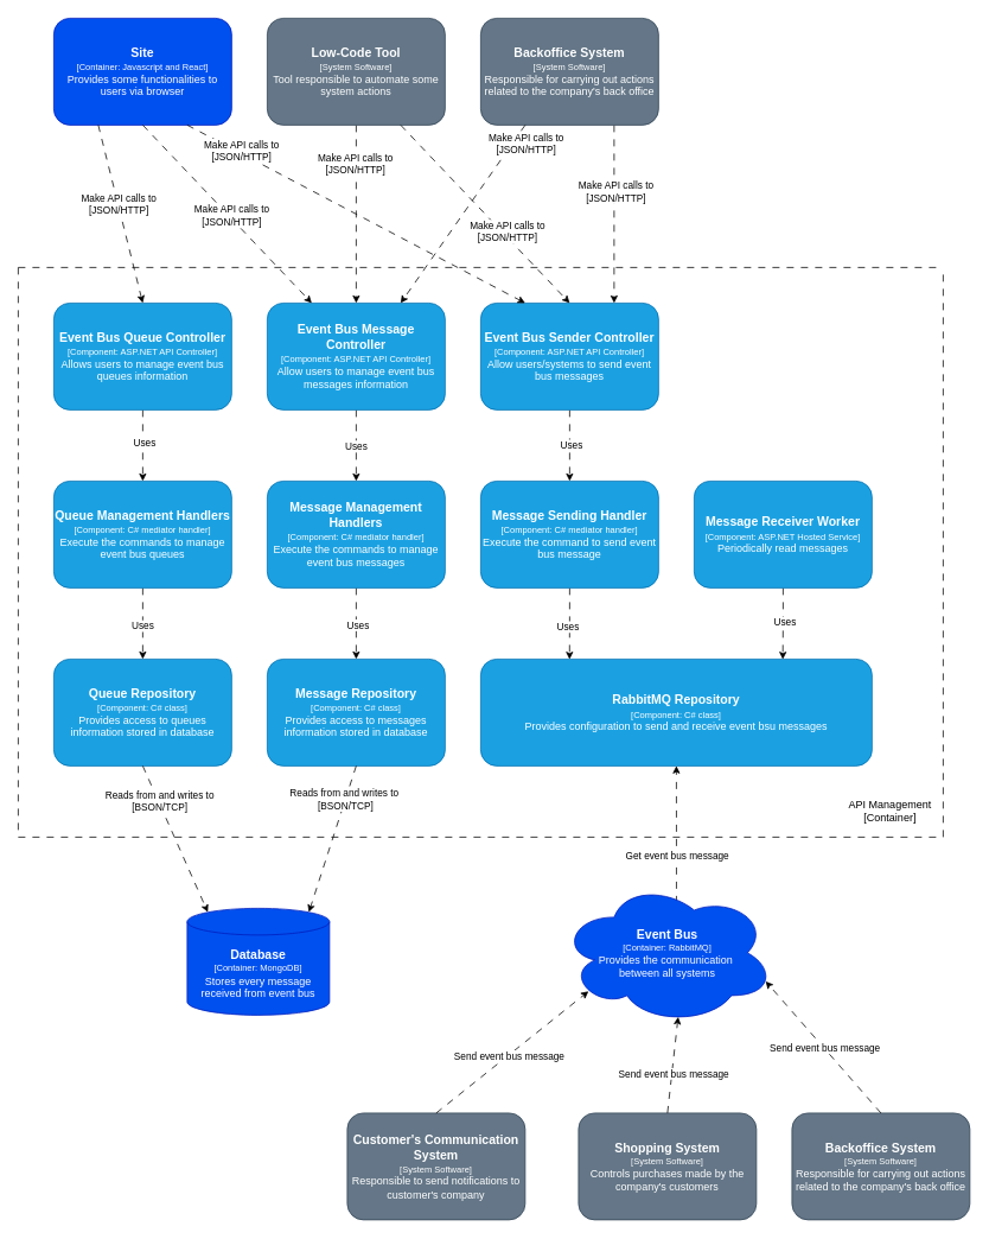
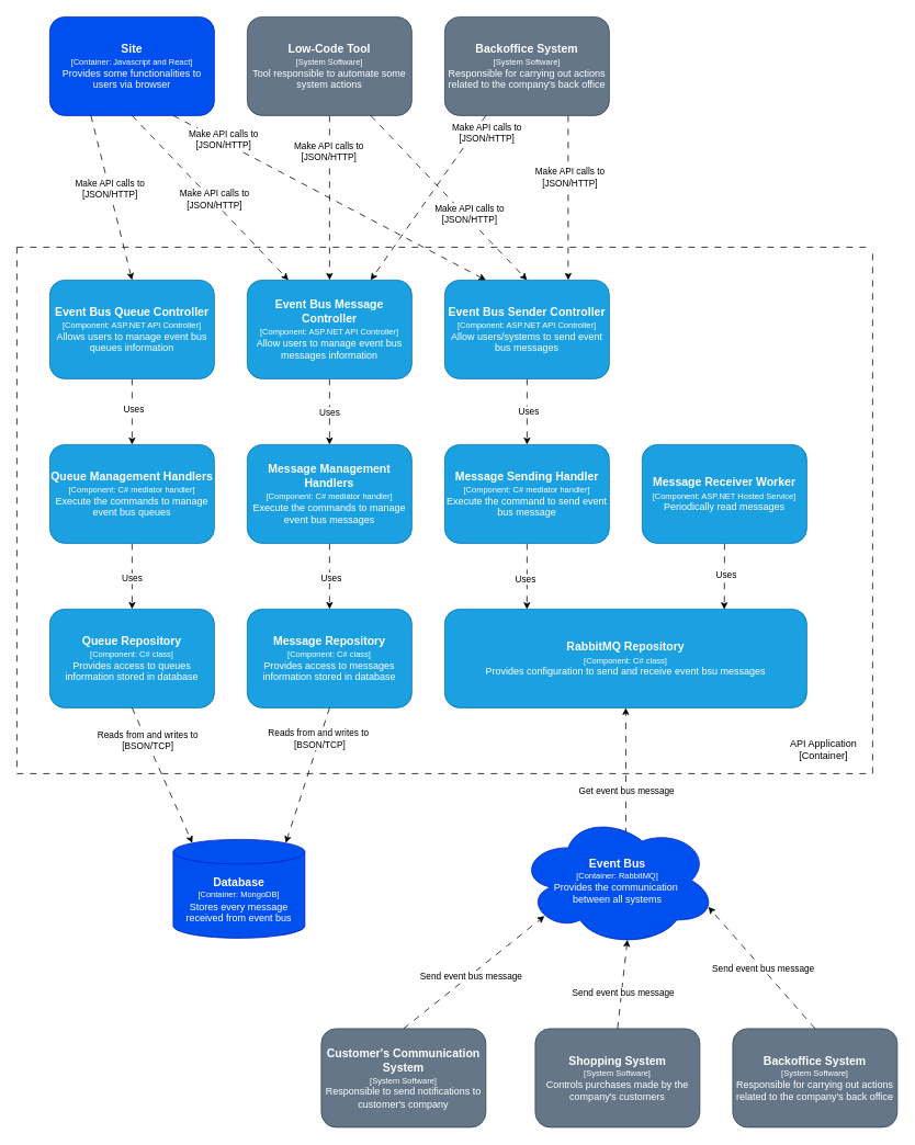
  <mxCell id="0" />
  <mxCell id="1" parent="0" />
  <mxCell id="2" value="" style="swimlane;startSize=0;dashed=1;dashPattern=8 8;" vertex="1" parent="1"><mxGeometry x="20" y="300" width="1040" height="640" as="geometry" /></mxCell>
  <mxCell id="3" style="edgeStyle=orthogonalEdgeStyle;rounded=0;orthogonalLoop=1;jettySize=auto;html=1;exitX=0.5;exitY=1;exitDx=0;exitDy=0;entryX=0.5;entryY=0;entryDx=0;entryDy=0;dashed=1;dashPattern=8 8;" edge="1" parent="2" source="5" target="14"><mxGeometry relative="1" as="geometry" /></mxCell>
  <mxCell id="4" value="Uses" style="edgeLabel;html=1;align=center;verticalAlign=middle;resizable=0;points=[];" vertex="1" connectable="0" parent="3"><mxGeometry x="-0.09" y="1" relative="1" as="geometry"><mxPoint as="offset" /></mxGeometry></mxCell>
  <mxCell id="5" value="&lt;b&gt;&lt;font style=&quot;font-size: 14px;&quot;&gt;Event Bus Queue Controller&lt;/font&gt;&lt;/b&gt;&lt;div&gt;&lt;font style=&quot;font-size: 10px;&quot;&gt;[Component: ASP.NET API Controller]&lt;/font&gt;&lt;/div&gt;&lt;div&gt;Allows users to manage event bus queues information&lt;/div&gt;" style="rounded=1;whiteSpace=wrap;html=1;fillColor=#1ba1e2;fontColor=#ffffff;strokeColor=#006EAF;" vertex="1" parent="2"><mxGeometry x="40" y="40" width="200" height="120" as="geometry" /></mxCell>
  <mxCell id="6" style="edgeStyle=orthogonalEdgeStyle;rounded=0;orthogonalLoop=1;jettySize=auto;html=1;exitX=0.5;exitY=1;exitDx=0;exitDy=0;entryX=0.5;entryY=0;entryDx=0;entryDy=0;dashed=1;dashPattern=8 8;" edge="1" parent="2" source="8" target="17"><mxGeometry relative="1" as="geometry" /></mxCell>
  <mxCell id="7" value="Uses" style="edgeLabel;html=1;align=center;verticalAlign=middle;resizable=0;points=[];" vertex="1" connectable="0" parent="6"><mxGeometry x="0.005" y="-1" relative="1" as="geometry"><mxPoint as="offset" /></mxGeometry></mxCell>
  <mxCell id="8" value="&lt;font style=&quot;font-size: 14px;&quot;&gt;&lt;b&gt;Event Bus Message Controller&lt;/b&gt;&lt;/font&gt;&lt;div&gt;&lt;font style=&quot;font-size: 10px;&quot;&gt;[Component: ASP.NET API Controller]&lt;/font&gt;&lt;br&gt;&lt;/div&gt;&lt;div&gt;Allow users to manage event bus messages information&lt;/div&gt;" style="rounded=1;whiteSpace=wrap;html=1;fillColor=#1ba1e2;fontColor=#ffffff;strokeColor=#006EAF;" vertex="1" parent="2"><mxGeometry x="280" y="40" width="200" height="120" as="geometry" /></mxCell>
  <mxCell id="9" style="edgeStyle=orthogonalEdgeStyle;rounded=0;orthogonalLoop=1;jettySize=auto;html=1;exitX=0.5;exitY=1;exitDx=0;exitDy=0;entryX=0.5;entryY=0;entryDx=0;entryDy=0;dashed=1;dashPattern=8 8;" edge="1" parent="2" source="11" target="20"><mxGeometry relative="1" as="geometry" /></mxCell>
  <mxCell id="10" value="Uses" style="edgeLabel;html=1;align=center;verticalAlign=middle;resizable=0;points=[];" vertex="1" connectable="0" parent="9"><mxGeometry x="-0.019" y="1" relative="1" as="geometry"><mxPoint as="offset" /></mxGeometry></mxCell>
  <mxCell id="11" value="&lt;b&gt;&lt;font style=&quot;font-size: 14px;&quot;&gt;Event Bus Sender Controller&lt;/font&gt;&lt;/b&gt;&lt;div&gt;&lt;font style=&quot;font-size: 10px;&quot;&gt;[Component: ASP.NET API Controller]&lt;/font&gt;&lt;br&gt;&lt;/div&gt;&lt;div&gt;Allow users/systems to send event bus messages&lt;/div&gt;" style="rounded=1;whiteSpace=wrap;html=1;fillColor=#1ba1e2;fontColor=#ffffff;strokeColor=#006EAF;" vertex="1" parent="2"><mxGeometry x="520" y="40" width="200" height="120" as="geometry" /></mxCell>
  <mxCell id="12" style="edgeStyle=orthogonalEdgeStyle;rounded=0;orthogonalLoop=1;jettySize=auto;html=1;exitX=0.5;exitY=1;exitDx=0;exitDy=0;entryX=0.5;entryY=0;entryDx=0;entryDy=0;dashed=1;dashPattern=8 8;" edge="1" parent="2" source="14" target="21"><mxGeometry relative="1" as="geometry" /></mxCell>
  <mxCell id="13" value="Uses" style="edgeLabel;html=1;align=center;verticalAlign=middle;resizable=0;points=[];" vertex="1" connectable="0" parent="12"><mxGeometry x="0.052" y="-1" relative="1" as="geometry"><mxPoint as="offset" /></mxGeometry></mxCell>
  <mxCell id="14" value="&lt;b&gt;&lt;font style=&quot;font-size: 14px;&quot;&gt;Queue Management Handlers&lt;/font&gt;&lt;/b&gt;&lt;div&gt;&lt;font style=&quot;font-size: 10px;&quot;&gt;[Component: C# mediator handler]&lt;/font&gt;&lt;/div&gt;&lt;div&gt;Execute the commands to manage event bus queues&lt;/div&gt;" style="rounded=1;whiteSpace=wrap;html=1;fillColor=#1ba1e2;fontColor=#ffffff;strokeColor=#006EAF;" vertex="1" parent="2"><mxGeometry x="40" y="240" width="200" height="120" as="geometry" /></mxCell>
  <mxCell id="15" style="edgeStyle=orthogonalEdgeStyle;rounded=0;orthogonalLoop=1;jettySize=auto;html=1;exitX=0.5;exitY=1;exitDx=0;exitDy=0;entryX=0.5;entryY=0;entryDx=0;entryDy=0;dashed=1;dashPattern=8 8;" edge="1" parent="2" source="17" target="22"><mxGeometry relative="1" as="geometry" /></mxCell>
  <mxCell id="16" value="Uses" style="edgeLabel;html=1;align=center;verticalAlign=middle;resizable=0;points=[];" vertex="1" connectable="0" parent="15"><mxGeometry x="0.029" y="1" relative="1" as="geometry"><mxPoint as="offset" /></mxGeometry></mxCell>
  <mxCell id="17" value="&lt;b&gt;&lt;font style=&quot;font-size: 14px;&quot;&gt;Message Management Handlers&lt;/font&gt;&lt;/b&gt;&lt;div&gt;&lt;font style=&quot;font-size: 10px;&quot;&gt;[Component: C# mediator handler]&lt;/font&gt;&lt;br&gt;&lt;/div&gt;&lt;div&gt;Execute the commands to manage event bus messages&lt;/div&gt;" style="rounded=1;whiteSpace=wrap;html=1;fillColor=#1ba1e2;fontColor=#ffffff;strokeColor=#006EAF;" vertex="1" parent="2"><mxGeometry x="280" y="240" width="200" height="120" as="geometry" /></mxCell>
  <mxCell id="18" style="edgeStyle=orthogonalEdgeStyle;rounded=0;orthogonalLoop=1;jettySize=auto;html=1;exitX=0.5;exitY=1;exitDx=0;exitDy=0;entryX=0.227;entryY=0.002;entryDx=0;entryDy=0;entryPerimeter=0;dashed=1;dashPattern=8 8;" edge="1" parent="2" source="20" target="23"><mxGeometry relative="1" as="geometry" /></mxCell>
  <mxCell id="19" value="Uses" style="edgeLabel;html=1;align=center;verticalAlign=middle;resizable=0;points=[];" vertex="1" connectable="0" parent="18"><mxGeometry x="0.095" y="-2" relative="1" as="geometry"><mxPoint as="offset" /></mxGeometry></mxCell>
  <mxCell id="20" value="&lt;b&gt;&lt;font style=&quot;font-size: 14px;&quot;&gt;Message Sending Handler&lt;/font&gt;&lt;/b&gt;&lt;div&gt;&lt;font style=&quot;font-size: 10px;&quot;&gt;[Component: C# mediator handler]&lt;/font&gt;&lt;br&gt;&lt;/div&gt;&lt;div&gt;Execute the command to send event bus message&lt;/div&gt;" style="rounded=1;whiteSpace=wrap;html=1;fillColor=#1ba1e2;fontColor=#ffffff;strokeColor=#006EAF;" vertex="1" parent="2"><mxGeometry x="520" y="240" width="200" height="120" as="geometry" /></mxCell>
  <mxCell id="21" value="&lt;b&gt;&lt;font style=&quot;font-size: 14px;&quot;&gt;Queue Repository&lt;/font&gt;&lt;/b&gt;&lt;div&gt;&lt;font style=&quot;font-size: 10px;&quot;&gt;[Component: C# class]&lt;/font&gt;&lt;/div&gt;&lt;div&gt;Provides access to queues information stored in database&lt;/div&gt;" style="rounded=1;whiteSpace=wrap;html=1;fillColor=#1ba1e2;fontColor=#ffffff;strokeColor=#006EAF;" vertex="1" parent="2"><mxGeometry x="40" y="440" width="200" height="120" as="geometry" /></mxCell>
  <mxCell id="22" value="&lt;b&gt;&lt;font style=&quot;font-size: 14px;&quot;&gt;Message Repository&lt;/font&gt;&lt;/b&gt;&lt;div&gt;&lt;font style=&quot;font-size: 10px;&quot;&gt;[Component: C# class]&lt;/font&gt;&lt;/div&gt;&lt;div&gt;Provides access to messages information stored in database&lt;/div&gt;" style="rounded=1;whiteSpace=wrap;html=1;fillColor=#1ba1e2;fontColor=#ffffff;strokeColor=#006EAF;" vertex="1" parent="2"><mxGeometry x="280" y="440" width="200" height="120" as="geometry" /></mxCell>
  <mxCell id="23" value="&lt;font style=&quot;font-size: 14px;&quot;&gt;&lt;b&gt;RabbitMQ Repository&lt;/b&gt;&lt;/font&gt;&lt;div&gt;&lt;font style=&quot;font-size: 10px;&quot;&gt;[Component: C# class]&lt;/font&gt;&lt;/div&gt;&lt;div&gt;Provides configuration to send and receive event bsu messages&lt;/div&gt;" style="rounded=1;whiteSpace=wrap;html=1;fillColor=#1ba1e2;fontColor=#ffffff;strokeColor=#006EAF;" vertex="1" parent="2"><mxGeometry x="520" y="440" width="440" height="120" as="geometry" /></mxCell>
  <mxCell id="24" style="edgeStyle=orthogonalEdgeStyle;rounded=0;orthogonalLoop=1;jettySize=auto;html=1;exitX=0.5;exitY=1;exitDx=0;exitDy=0;entryX=0.772;entryY=0.002;entryDx=0;entryDy=0;entryPerimeter=0;dashed=1;dashPattern=8 8;" edge="1" parent="2" source="26" target="23"><mxGeometry relative="1" as="geometry" /></mxCell>
  <mxCell id="25" value="Uses" style="edgeLabel;html=1;align=center;verticalAlign=middle;resizable=0;points=[];" vertex="1" connectable="0" parent="24"><mxGeometry x="-0.049" y="1" relative="1" as="geometry"><mxPoint as="offset" /></mxGeometry></mxCell>
  <mxCell id="26" value="&lt;b&gt;&lt;font style=&quot;font-size: 14px;&quot;&gt;Message Receiver Worker&lt;/font&gt;&lt;/b&gt;&lt;div&gt;&lt;font style=&quot;font-size: 10px;&quot;&gt;[Component: ASP.NET Hosted Service]&lt;/font&gt;&lt;/div&gt;&lt;div&gt;Periodically read messages&lt;/div&gt;" style="rounded=1;whiteSpace=wrap;html=1;fillColor=#1ba1e2;fontColor=#ffffff;strokeColor=#006EAF;" vertex="1" parent="2"><mxGeometry x="760" y="240" width="200" height="120" as="geometry" /></mxCell>
- <mxCell id="27" value="API Management&lt;div&gt;[Container]&lt;/div&gt;" style="text;html=1;align=center;verticalAlign=middle;resizable=0;points=[];autosize=1;strokeColor=none;fillColor=none;" vertex="1" parent="2"><mxGeometry x="930" y="591" width="100" height="40" as="geometry" /></mxCell>
+ <mxCell id="27" value="API Application&lt;div&gt;[Container]&lt;/div&gt;" style="text;html=1;align=center;verticalAlign=middle;resizable=0;points=[];autosize=1;strokeColor=none;fillColor=none;" vertex="1" parent="2"><mxGeometry x="930" y="591" width="100" height="40" as="geometry" /></mxCell>
  <mxCell id="28" value="&lt;b&gt;&lt;font style=&quot;font-size: 14px;&quot;&gt;Database&lt;/font&gt;&lt;/b&gt;&lt;div&gt;&lt;font style=&quot;font-size: 10px;&quot;&gt;[Container: MongoDB]&lt;/font&gt;&lt;/div&gt;&lt;div&gt;Stores every message received from event bus&lt;/div&gt;" style="shape=cylinder3;whiteSpace=wrap;html=1;boundedLbl=1;backgroundOutline=1;size=15;fillColor=#0050ef;fontColor=#ffffff;strokeColor=#001DBC;" vertex="1" parent="1"><mxGeometry x="210" y="1020" width="160" height="120" as="geometry" /></mxCell>
  <mxCell id="29" value="&lt;b&gt;&lt;font style=&quot;font-size: 14px;&quot;&gt;Site&lt;/font&gt;&lt;/b&gt;&lt;div&gt;&lt;font style=&quot;font-size: 10px;&quot;&gt;[Container: Javascript and React]&lt;/font&gt;&lt;/div&gt;&lt;div&gt;Provides some functionalities to users via browser&lt;/div&gt;" style="rounded=1;whiteSpace=wrap;html=1;fillColor=#0050ef;fontColor=#ffffff;strokeColor=#001DBC;" vertex="1" parent="1"><mxGeometry x="60" y="20" width="200" height="120" as="geometry" /></mxCell>
  <mxCell id="30" style="edgeStyle=orthogonalEdgeStyle;rounded=0;orthogonalLoop=1;jettySize=auto;html=1;exitX=0.542;exitY=0.25;exitDx=0;exitDy=0;exitPerimeter=0;entryX=0.5;entryY=1;entryDx=0;entryDy=0;dashed=1;dashPattern=8 8;" edge="1" parent="1" source="32" target="23"><mxGeometry relative="1" as="geometry" /></mxCell>
  <mxCell id="31" value="Get event bus message" style="edgeLabel;html=1;align=center;verticalAlign=middle;resizable=0;points=[];" vertex="1" connectable="0" parent="30"><mxGeometry x="-0.224" y="-2" relative="1" as="geometry"><mxPoint x="-2" y="-4" as="offset" /></mxGeometry></mxCell>
  <mxCell id="32" value="&lt;b&gt;&lt;font style=&quot;font-size: 14px;&quot;&gt;Event Bus&lt;/font&gt;&lt;/b&gt;&lt;div&gt;&lt;font style=&quot;font-size: 10px;&quot;&gt;[Container: RabbitMQ]&lt;/font&gt;&lt;/div&gt;&lt;div&gt;Provides the communication&amp;nbsp;&lt;/div&gt;&lt;div&gt;between all systems&lt;/div&gt;" style="ellipse;shape=cloud;whiteSpace=wrap;html=1;fillColor=#0050ef;fontColor=#ffffff;strokeColor=#001DBC;" vertex="1" parent="1"><mxGeometry x="630" y="990" width="240" height="160" as="geometry" /></mxCell>
  <mxCell id="33" value="&lt;b&gt;&lt;font style=&quot;font-size: 14px;&quot;&gt;Shopping System&lt;/font&gt;&lt;/b&gt;&lt;div&gt;&lt;font style=&quot;font-size: 10px;&quot;&gt;[System Software]&lt;/font&gt;&lt;/div&gt;&lt;div&gt;Controls purchases made by the company's customers&lt;/div&gt;" style="rounded=1;whiteSpace=wrap;html=1;fillColor=#647687;fontColor=#ffffff;strokeColor=#314354;" vertex="1" parent="1"><mxGeometry x="650" y="1250" width="200" height="120" as="geometry" /></mxCell>
  <mxCell id="34" style="edgeStyle=orthogonalEdgeStyle;rounded=0;orthogonalLoop=1;jettySize=auto;html=1;exitX=0.5;exitY=1;exitDx=0;exitDy=0;entryX=0.5;entryY=0;entryDx=0;entryDy=0;dashed=1;dashPattern=8 8;" edge="1" parent="1" source="36" target="8"><mxGeometry relative="1" as="geometry" /></mxCell>
  <mxCell id="35" value="Make API calls to&lt;div&gt;[JSON/HTTP]&lt;/div&gt;" style="edgeLabel;html=1;align=center;verticalAlign=middle;resizable=0;points=[];" vertex="1" connectable="0" parent="34"><mxGeometry x="-0.57" y="-2" relative="1" as="geometry"><mxPoint as="offset" /></mxGeometry></mxCell>
  <mxCell id="36" value="&lt;font style=&quot;font-size: 14px;&quot;&gt;&lt;b&gt;Low-Code Tool&lt;/b&gt;&lt;/font&gt;&lt;div&gt;&lt;div&gt;&lt;font style=&quot;font-size: 10px;&quot;&gt;[System Software]&lt;/font&gt;&lt;/div&gt;&lt;div&gt;Tool responsible to automate some system actions&lt;/div&gt;&lt;/div&gt;" style="rounded=1;whiteSpace=wrap;html=1;fillColor=#647687;fontColor=#ffffff;strokeColor=#314354;" vertex="1" parent="1"><mxGeometry x="300" y="20" width="200" height="120" as="geometry" /></mxCell>
  <mxCell id="37" value="&lt;font style=&quot;font-size: 14px;&quot;&gt;&lt;b&gt;Backoffice System&lt;/b&gt;&lt;/font&gt;&lt;div&gt;&lt;font style=&quot;font-size: 10px;&quot;&gt;[System Software]&lt;/font&gt;&lt;/div&gt;&lt;div&gt;Responsible for carrying out actions related to the company's back office&lt;/div&gt;" style="rounded=1;whiteSpace=wrap;html=1;fillColor=#647687;fontColor=#ffffff;strokeColor=#314354;" vertex="1" parent="1"><mxGeometry x="890" y="1250" width="200" height="120" as="geometry" /></mxCell>
  <mxCell id="38" value="&lt;font style=&quot;font-size: 14px;&quot;&gt;&lt;b&gt;Customer's Communication System&lt;/b&gt;&lt;/font&gt;&lt;div&gt;&lt;div&gt;&lt;font style=&quot;font-size: 10px;&quot;&gt;[System Software]&lt;/font&gt;&lt;/div&gt;&lt;div&gt;Responsible to send notifications to customer's company&lt;/div&gt;&lt;/div&gt;" style="rounded=1;whiteSpace=wrap;html=1;fillColor=#647687;fontColor=#ffffff;strokeColor=#314354;" vertex="1" parent="1"><mxGeometry x="390" y="1250" width="200" height="120" as="geometry" /></mxCell>
  <mxCell id="39" value="" style="endArrow=classic;html=1;rounded=0;exitX=0.5;exitY=1;exitDx=0;exitDy=0;entryX=0.145;entryY=0;entryDx=0;entryDy=4.35;entryPerimeter=0;dashed=1;dashPattern=8 8;" edge="1" parent="1" source="21" target="28"><mxGeometry relative="1" as="geometry"><mxPoint x="610" y="980" as="sourcePoint" /><mxPoint x="710" y="980" as="targetPoint" /></mxGeometry></mxCell>
  <mxCell id="40" value="Reads from and writes to&lt;div&gt;[BSON/TCP]&lt;/div&gt;" style="edgeLabel;html=1;align=center;verticalAlign=middle;resizable=0;points=[];" vertex="1" connectable="0" parent="39"><mxGeometry x="-0.507" y="1" relative="1" as="geometry"><mxPoint as="offset" /></mxGeometry></mxCell>
  <mxCell id="41" value="" style="endArrow=classic;html=1;rounded=0;exitX=0.5;exitY=1;exitDx=0;exitDy=0;entryX=0.855;entryY=0;entryDx=0;entryDy=4.35;entryPerimeter=0;dashed=1;dashPattern=8 8;" edge="1" parent="1" source="22" target="28"><mxGeometry relative="1" as="geometry"><mxPoint x="610" y="700" as="sourcePoint" /><mxPoint x="710" y="700" as="targetPoint" /></mxGeometry></mxCell>
  <mxCell id="42" value="Reads from and writes to&amp;nbsp;&lt;div&gt;[BSON/TCP]&lt;/div&gt;" style="edgeLabel;html=1;align=center;verticalAlign=middle;resizable=0;points=[];" vertex="1" connectable="0" parent="41"><mxGeometry x="-0.547" relative="1" as="geometry"><mxPoint as="offset" /></mxGeometry></mxCell>
  <mxCell id="43" style="edgeStyle=orthogonalEdgeStyle;rounded=0;orthogonalLoop=1;jettySize=auto;html=1;exitX=0.75;exitY=1;exitDx=0;exitDy=0;entryX=0.75;entryY=0;entryDx=0;entryDy=0;dashed=1;dashPattern=8 8;" edge="1" parent="1" source="45" target="11"><mxGeometry relative="1" as="geometry" /></mxCell>
  <mxCell id="44" value="Make API calls to&lt;div&gt;[JSON/HTTP]&lt;/div&gt;" style="edgeLabel;html=1;align=center;verticalAlign=middle;resizable=0;points=[];" vertex="1" connectable="0" parent="43"><mxGeometry x="-0.265" y="1" relative="1" as="geometry"><mxPoint as="offset" /></mxGeometry></mxCell>
  <mxCell id="45" value="&lt;font style=&quot;font-size: 14px;&quot;&gt;&lt;b&gt;Backoffice System&lt;/b&gt;&lt;/font&gt;&lt;div&gt;&lt;font style=&quot;font-size: 10px;&quot;&gt;[System Software]&lt;/font&gt;&lt;/div&gt;&lt;div&gt;Responsible for carrying out actions related to the company's back office&lt;/div&gt;" style="rounded=1;whiteSpace=wrap;html=1;fillColor=#647687;fontColor=#ffffff;strokeColor=#314354;" vertex="1" parent="1"><mxGeometry x="540" y="20" width="200" height="120" as="geometry" /></mxCell>
  <mxCell id="46" value="" style="endArrow=classic;html=1;rounded=0;exitX=0.5;exitY=1;exitDx=0;exitDy=0;entryX=0.25;entryY=0;entryDx=0;entryDy=0;dashed=1;dashPattern=8 8;" edge="1" parent="1" source="29" target="8"><mxGeometry relative="1" as="geometry"><mxPoint x="610" y="360" as="sourcePoint" /><mxPoint x="710" y="360" as="targetPoint" /></mxGeometry></mxCell>
  <mxCell id="47" value="Make API calls to&lt;div&gt;[JSON/HTTP]&lt;/div&gt;" style="edgeLabel;html=1;align=center;verticalAlign=middle;resizable=0;points=[];" vertex="1" connectable="0" parent="46"><mxGeometry x="0.04" y="1" relative="1" as="geometry"><mxPoint y="-1" as="offset" /></mxGeometry></mxCell>
  <mxCell id="48" value="" style="endArrow=classic;html=1;rounded=0;exitX=0.75;exitY=1;exitDx=0;exitDy=0;entryX=0.25;entryY=0;entryDx=0;entryDy=0;dashed=1;dashPattern=8 8;" edge="1" parent="1" source="29" target="11"><mxGeometry relative="1" as="geometry"><mxPoint x="610" y="360" as="sourcePoint" /><mxPoint x="710" y="360" as="targetPoint" /></mxGeometry></mxCell>
  <mxCell id="49" value="Make API calls to&lt;div&gt;[JSON/HTTP]&lt;/div&gt;" style="edgeLabel;html=1;align=center;verticalAlign=middle;resizable=0;points=[];" vertex="1" connectable="0" parent="48"><mxGeometry x="-0.686" y="3" relative="1" as="geometry"><mxPoint as="offset" /></mxGeometry></mxCell>
  <mxCell id="50" value="" style="endArrow=classic;html=1;rounded=0;exitX=0.25;exitY=1;exitDx=0;exitDy=0;entryX=0.5;entryY=0;entryDx=0;entryDy=0;dashed=1;dashPattern=8 8;" edge="1" parent="1" source="29" target="5"><mxGeometry relative="1" as="geometry"><mxPoint x="610" y="360" as="sourcePoint" /><mxPoint x="710" y="360" as="targetPoint" /></mxGeometry></mxCell>
  <mxCell id="51" value="Make API calls to&lt;div&gt;[JSON/HTTP]&lt;/div&gt;" style="edgeLabel;html=1;align=center;verticalAlign=middle;resizable=0;points=[];" vertex="1" connectable="0" parent="50"><mxGeometry x="-0.122" relative="1" as="geometry"><mxPoint as="offset" /></mxGeometry></mxCell>
  <mxCell id="52" value="" style="endArrow=classic;html=1;rounded=0;exitX=0.25;exitY=1;exitDx=0;exitDy=0;entryX=0.75;entryY=0;entryDx=0;entryDy=0;dashed=1;dashPattern=8 8;" edge="1" parent="1" source="45" target="8"><mxGeometry relative="1" as="geometry"><mxPoint x="610" y="360" as="sourcePoint" /><mxPoint x="710" y="360" as="targetPoint" /></mxGeometry></mxCell>
  <mxCell id="53" value="Make API calls to&lt;div&gt;[JSON/HTTP]&lt;/div&gt;" style="edgeLabel;html=1;align=center;verticalAlign=middle;resizable=0;points=[];" vertex="1" connectable="0" parent="52"><mxGeometry x="-0.701" y="1" relative="1" as="geometry"><mxPoint x="20" y="-10" as="offset" /></mxGeometry></mxCell>
  <mxCell id="54" value="" style="endArrow=classic;html=1;rounded=0;exitX=0.75;exitY=1;exitDx=0;exitDy=0;entryX=0.5;entryY=0;entryDx=0;entryDy=0;dashed=1;dashPattern=8 8;" edge="1" parent="1" source="36" target="11"><mxGeometry relative="1" as="geometry"><mxPoint x="610" y="360" as="sourcePoint" /><mxPoint x="710" y="360" as="targetPoint" /></mxGeometry></mxCell>
  <mxCell id="55" value="Make API calls to&lt;div&gt;[JSON/HTTP]&lt;/div&gt;" style="edgeLabel;html=1;align=center;verticalAlign=middle;resizable=0;points=[];" vertex="1" connectable="0" parent="54"><mxGeometry x="-0.642" y="3" relative="1" as="geometry"><mxPoint x="84" y="86" as="offset" /></mxGeometry></mxCell>
  <mxCell id="56" value="" style="endArrow=classic;html=1;rounded=0;exitX=0.5;exitY=0;exitDx=0;exitDy=0;entryX=0.13;entryY=0.77;entryDx=0;entryDy=0;entryPerimeter=0;dashed=1;dashPattern=8 8;" edge="1" parent="1" source="38" target="32"><mxGeometry relative="1" as="geometry"><mxPoint x="610" y="1210" as="sourcePoint" /><mxPoint x="710" y="1210" as="targetPoint" /></mxGeometry></mxCell>
  <mxCell id="57" value="Send event bus message" style="edgeLabel;html=1;align=center;verticalAlign=middle;resizable=0;points=[];" vertex="1" connectable="0" parent="56"><mxGeometry x="-0.05" y="-1" relative="1" as="geometry"><mxPoint as="offset" /></mxGeometry></mxCell>
  <mxCell id="58" value="" style="endArrow=classic;html=1;rounded=0;exitX=0.5;exitY=0;exitDx=0;exitDy=0;entryX=0.55;entryY=0.95;entryDx=0;entryDy=0;entryPerimeter=0;dashed=1;dashPattern=8 8;" edge="1" parent="1" source="33" target="32"><mxGeometry relative="1" as="geometry"><mxPoint x="610" y="1210" as="sourcePoint" /><mxPoint x="710" y="1210" as="targetPoint" /></mxGeometry></mxCell>
  <mxCell id="59" value="Send event bus message" style="edgeLabel;html=1;align=center;verticalAlign=middle;resizable=0;points=[];" vertex="1" connectable="0" parent="58"><mxGeometry x="-0.179" y="-2" relative="1" as="geometry"><mxPoint as="offset" /></mxGeometry></mxCell>
  <mxCell id="60" value="" style="endArrow=classic;html=1;rounded=0;exitX=0.5;exitY=0;exitDx=0;exitDy=0;entryX=0.96;entryY=0.7;entryDx=0;entryDy=0;entryPerimeter=0;dashed=1;dashPattern=8 8;" edge="1" parent="1" source="37" target="32"><mxGeometry relative="1" as="geometry"><mxPoint x="610" y="1210" as="sourcePoint" /><mxPoint x="710" y="1210" as="targetPoint" /></mxGeometry></mxCell>
  <mxCell id="61" value="Send event bus message" style="edgeLabel;html=1;align=center;verticalAlign=middle;resizable=0;points=[];" vertex="1" connectable="0" parent="60"><mxGeometry x="-0.011" y="-1" relative="1" as="geometry"><mxPoint as="offset" /></mxGeometry></mxCell>
